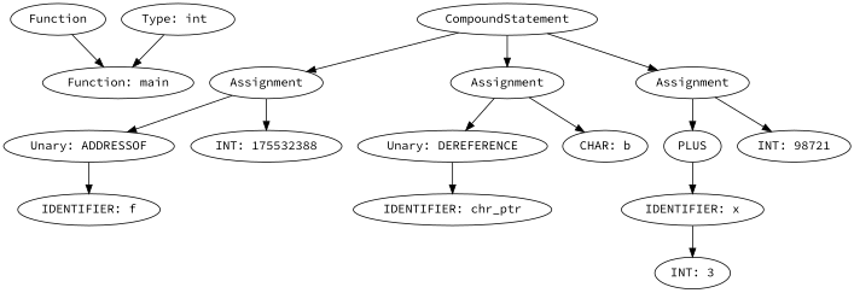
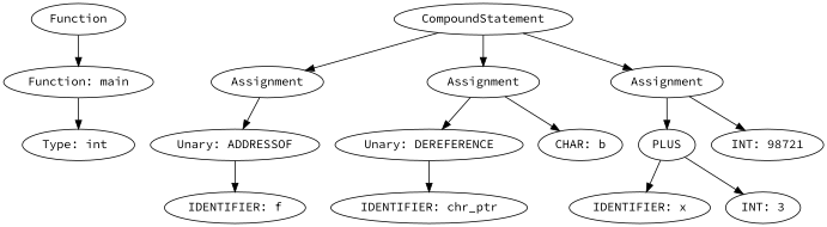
  digraph {
    fontname="Source Code Pro"
    node [fontname="Source Code Pro"]
    edge [fontname="Source Code Pro"]
    n1 [label=Function]
    n2 [label="Function: main"]
    n3 [label="Type: int "]
    n4 [label=CompoundStatement]
    n5 [label=Assignment]
    n6 [label=Assignment]
    n7 [label=Assignment]
    n8 [label="Unary: ADDRESSOF"]
-   n9 [label="INT: 175532388"]
    n10 [label="Unary: DEREFERENCE"]
    n11 [label="CHAR: b"]
    n12 [label=PLUS]
    n13 [label="INT: 98721"]
    n14 [label="IDENTIFIER: f"]
    n15 [label="IDENTIFIER: chr_ptr"]
    n16 [label="IDENTIFIER: x"]
    n17 [label="INT: 3"]
    n1 -> n2
-   n3 -> n2
+   n2 -> n3
    n4 -> n5
    n4 -> n6
    n4 -> n7
    n5 -> n8
-   n5 -> n9
    n6 -> n10
    n6 -> n11
    n7 -> n12
    n7 -> n13
    n8 -> n14
    n10 -> n15
    n12 -> n16
-   n16 -> n17
+   n12 -> n17
  }
